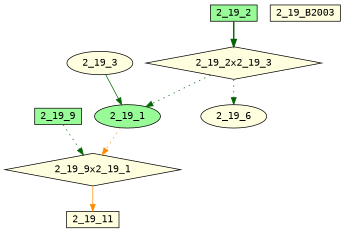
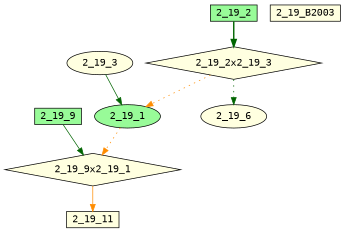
  digraph {
    fontname="DejaVu Sans Mono"
    node [fillcolor=lightyellow fontcolor=black fontname="DejaVu Sans Mono" regular=0 shape=box style=filled]
    edge [color=darkgreen fontname="DejaVu Sans Mono" style=dotted]
    "2_19_6" [height=0.3 shape=ellipse width=0.5]
    "2_19_2x2_19_3" [height=.1 shape=diamond width=.1 fontcolor="" regular=""]
    "2_19_1" [fillcolor=palegreen height=0.3 shape=ellipse width=0.5]
    "2_19_9x2_19_1" [height=.1 shape=diamond width=.1 fontcolor="" regular=""]
    "2_19_2" [fillcolor=palegreen height=0.3 width=0.5]
    "2_19_3" [height=0.3 shape=ellipse width=0.5]
    "2_19_9" [fillcolor=palegreen height=0.3 width=0.5]
    "2_19_11" [height=0.3 width=0.5]
    "2_19_B2003" [height=0.3 width=0.5]
    "2_19_2x2_19_3" -> "2_19_6"
-   "2_19_2x2_19_3" -> "2_19_1"
+   "2_19_2x2_19_3" -> "2_19_1" [color=darkorange]
    "2_19_1" -> "2_19_9x2_19_1" [color=darkorange]
    "2_19_9x2_19_1" -> "2_19_11" [color=darkorange style=solid]
    "2_19_2" -> "2_19_2x2_19_3" [style=bold]
    "2_19_3" -> "2_19_1" [style=solid]
-   "2_19_9" -> "2_19_9x2_19_1"
+   "2_19_9" -> "2_19_9x2_19_1" [style=solid]
  }
